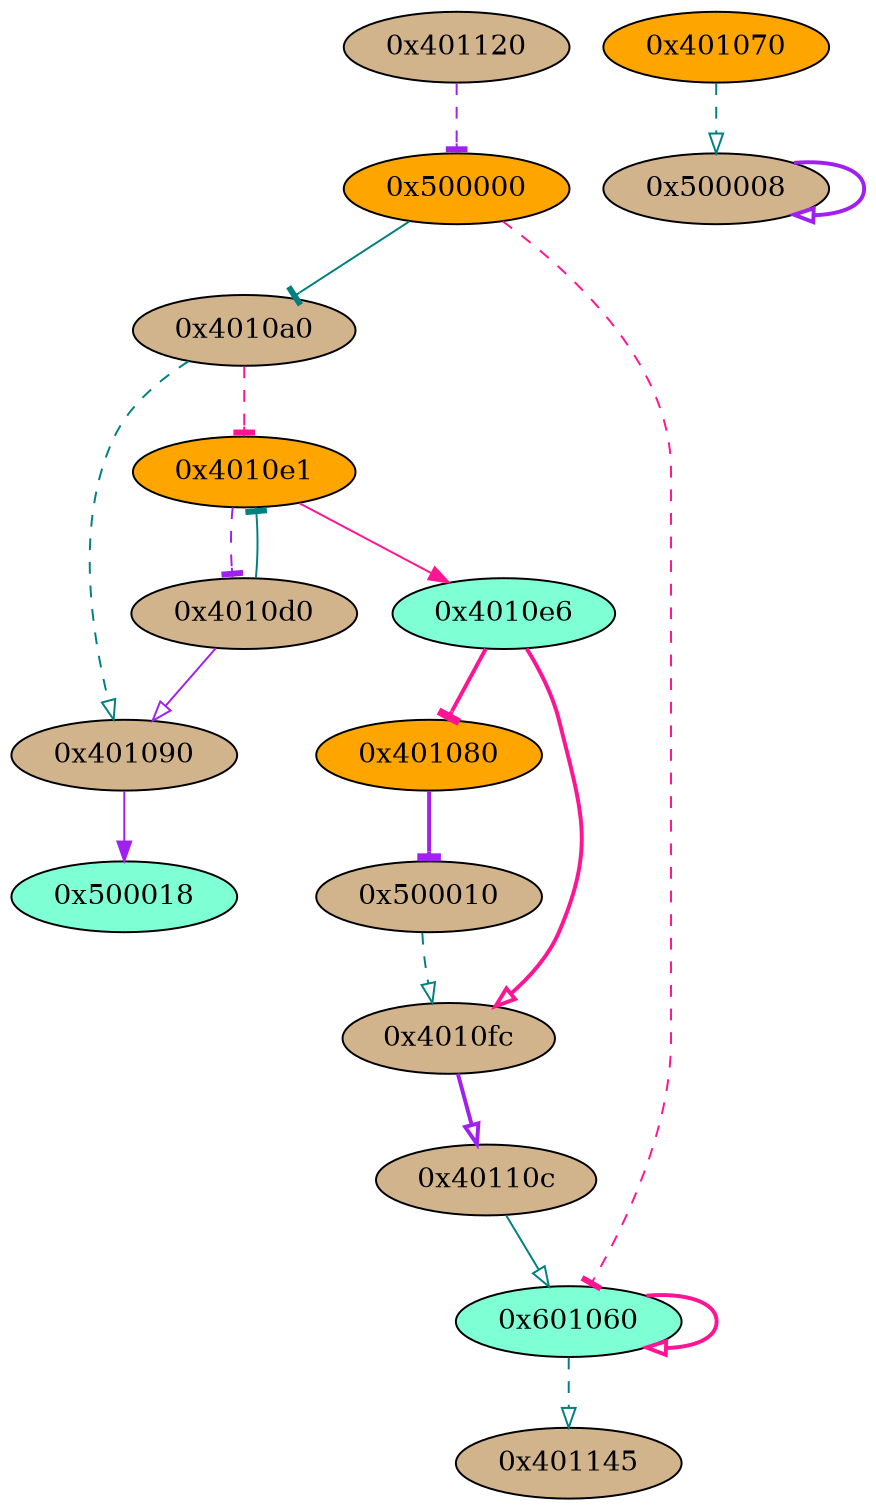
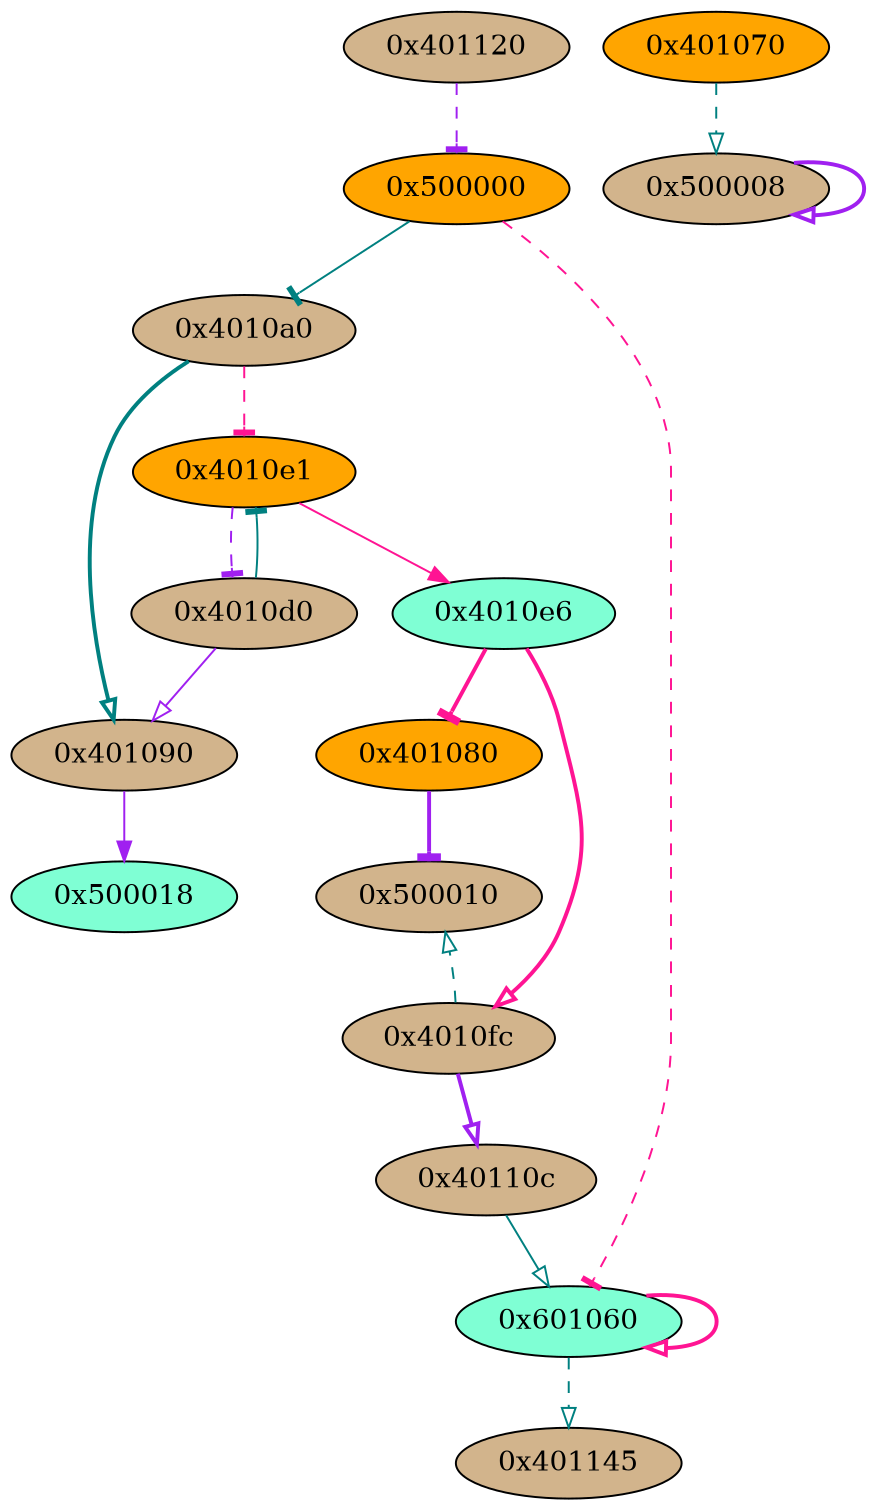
  digraph {
    node [fillcolor=tan style=filled]
    edge [arrowhead=onormal color=purple style=dashed]
    n1 [label="0x401120"]
    n2 [fillcolor=orange label="0x500000"]
    n3 [label="0x4010a0"]
    n4 [fillcolor=aquamarine label="0x601060"]
    n5 [label="0x401090"]
    n6 [fillcolor=orange label="0x4010e1"]
    n7 [label="0x401145"]
    n8 [fillcolor=aquamarine label="0x500018"]
    n9 [label="0x4010d0"]
    n10 [fillcolor=aquamarine label="0x4010e6"]
    n11 [fillcolor=orange label="0x401080"]
    n12 [label="0x4010fc"]
    n13 [label="0x500010"]
    n14 [label="0x40110c"]
    n15 [fillcolor=orange label="0x401070"]
    n16 [label="0x500008"]
    n1 -> n2 [arrowhead=tee]
    n2 -> n3 [arrowhead=tee color=teal style=solid]
    n2 -> n4 [arrowhead=tee color=deeppink]
-   n3 -> n5 [color=teal]
+   n3 -> n5 [color=teal style=bold]
    n3 -> n6 [arrowhead=tee color=deeppink]
    n4 -> n4 [color=deeppink style=bold]
    n4 -> n7 [color=teal]
    n5 -> n8 [arrowhead=normal style=solid]
    n6 -> n9 [arrowhead=tee]
    n6 -> n10 [arrowhead=normal color=deeppink style=solid]
    n9 -> n5 [style=solid]
    n9 -> n6 [arrowhead=tee color=teal style=solid]
    n10 -> n11 [arrowhead=tee color=deeppink style=bold]
    n10 -> n12 [color=deeppink style=bold]
    n11 -> n13 [arrowhead=tee style=bold]
    n12 -> n14 [style=bold]
-   n13 -> n12 [color=teal]
+   n12 -> n13 [color=teal]
    n14 -> n4 [color=teal style=solid]
    n15 -> n16 [color=teal]
    n16 -> n16 [style=bold]
  }
